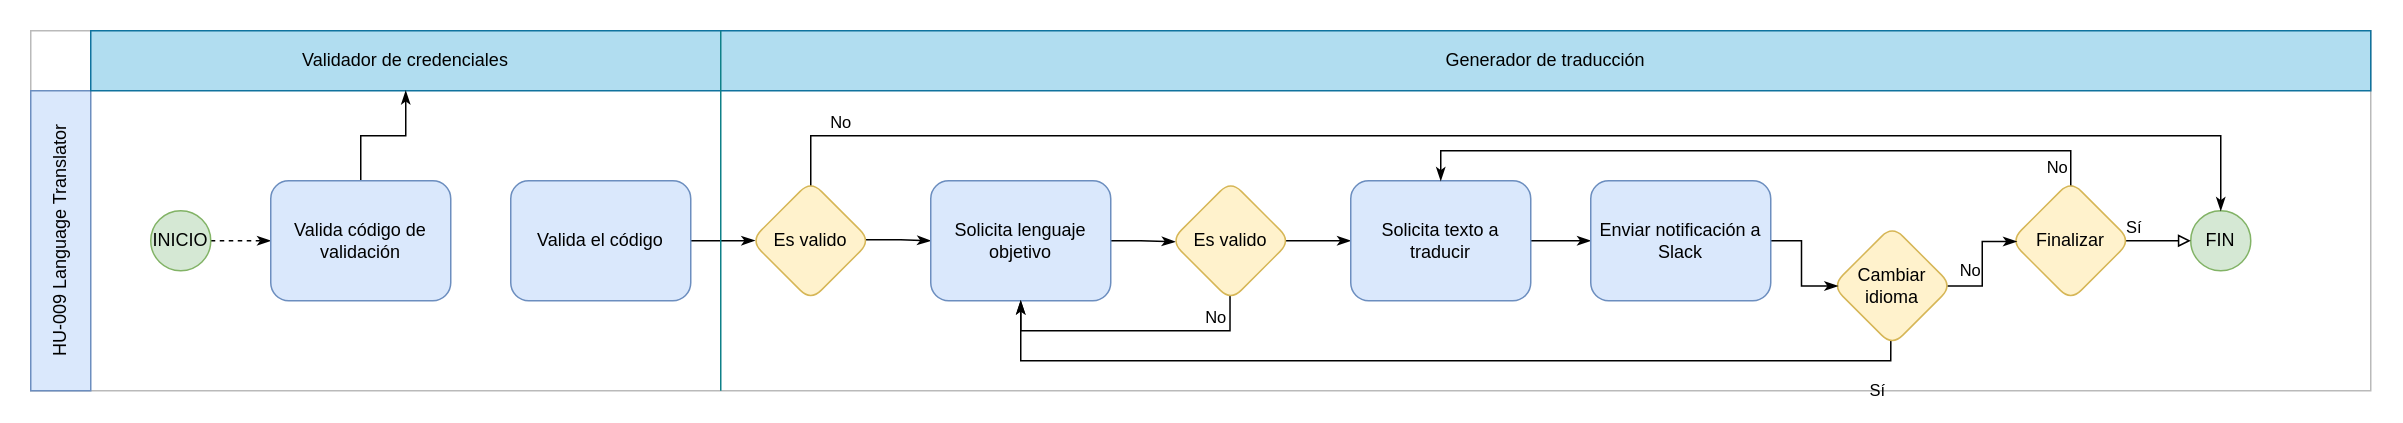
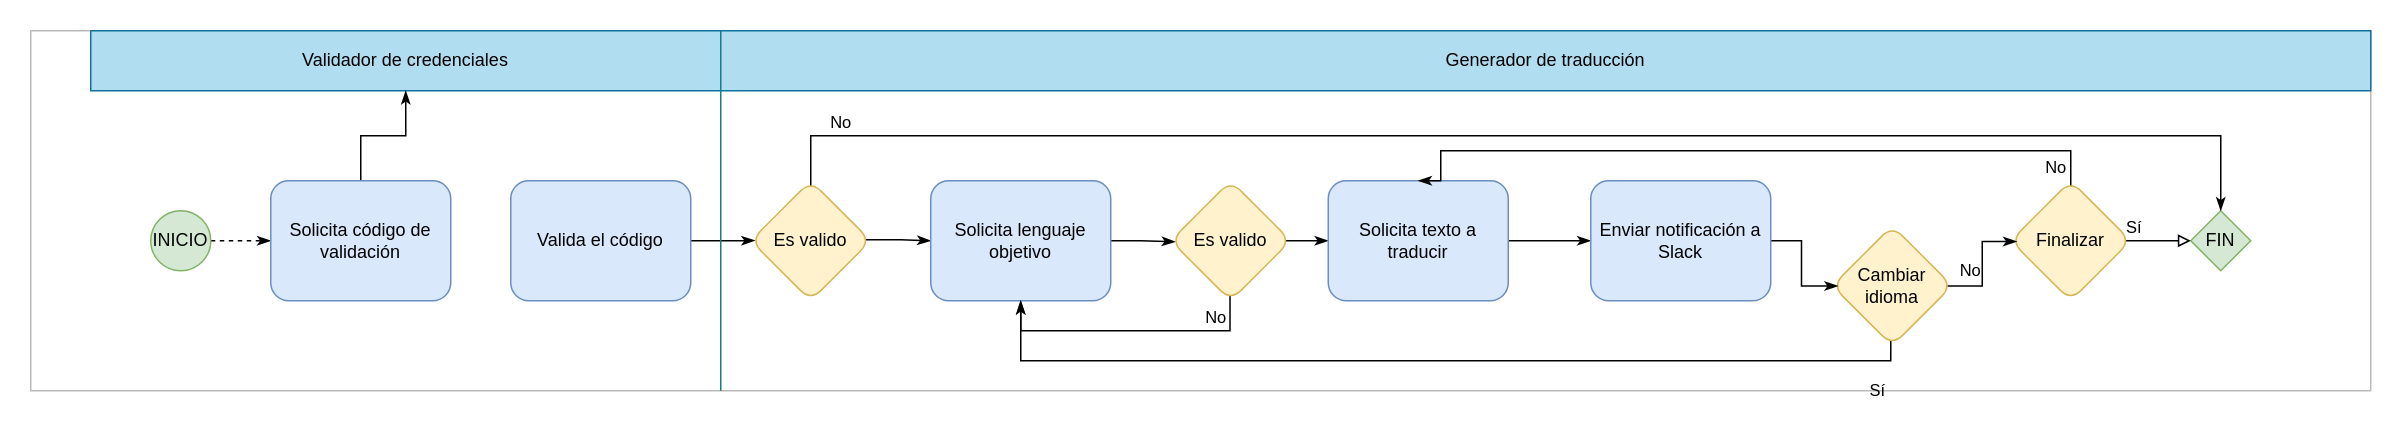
  <mxCell id="0" />
  <mxCell id="1" parent="0" />
  <mxCell id="2" value="" style="rounded=0;whiteSpace=wrap;html=1;strokeColor=#BABABA;" parent="1" vertex="1"><mxGeometry x="20" y="20" width="1560" height="240" as="geometry" /></mxCell>
- <mxCell id="3" value="HU-009 Language Translator" style="rounded=0;whiteSpace=wrap;html=1;fillColor=#dae8fc;strokeColor=#6c8ebf;textDirection=ltr;horizontal=0;" parent="1" vertex="1"><mxGeometry x="20" y="60" width="40" height="200" as="geometry" /></mxCell>
  <mxCell id="4" value="" style="rounded=0;whiteSpace=wrap;html=1;fillColor=#b1ddf0;strokeColor=#10739e;" parent="1" vertex="1"><mxGeometry x="60" y="20" width="1520" height="40" as="geometry" /></mxCell>
  <mxCell id="5" style="edgeStyle=orthogonalEdgeStyle;rounded=0;orthogonalLoop=1;jettySize=auto;html=1;exitX=1;exitY=0.5;exitDx=0;exitDy=0;entryX=0;entryY=0.5;entryDx=0;entryDy=0;endArrow=classicThin;endFill=1;dashed=1;" parent="1" source="6" target="8" edge="1"><mxGeometry relative="1" as="geometry" /></mxCell>
  <mxCell id="6" value="INICIO" style="ellipse;whiteSpace=wrap;html=1;aspect=fixed;shadow=0;fillColor=#d5e8d4;strokeColor=#82b366;" parent="1" vertex="1"><mxGeometry x="100" y="140" width="40" height="40" as="geometry" /></mxCell>
  <mxCell id="7" style="edgeStyle=orthogonalEdgeStyle;rounded=0;orthogonalLoop=1;jettySize=auto;html=1;endArrow=classicThin;endFill=1;" parent="1" source="8" target="37" edge="1"><mxGeometry relative="1" as="geometry" /></mxCell>
- <mxCell id="8" value="Valida código de validación" style="rounded=1;whiteSpace=wrap;html=1;shadow=0;fillColor=#dae8fc;strokeColor=#6c8ebf;" parent="1" vertex="1"><mxGeometry x="180" y="120" width="120" height="80" as="geometry" /></mxCell>
+ <mxCell id="8" value="Solicita código de validación" style="rounded=1;whiteSpace=wrap;html=1;shadow=0;fillColor=#dae8fc;strokeColor=#6c8ebf;" parent="1" vertex="1"><mxGeometry x="180" y="120" width="120" height="80" as="geometry" /></mxCell>
  <mxCell id="9" style="edgeStyle=orthogonalEdgeStyle;rounded=0;orthogonalLoop=1;jettySize=auto;html=1;entryX=0.035;entryY=0.499;entryDx=0;entryDy=0;entryPerimeter=0;endArrow=classicThin;endFill=1;" parent="1" source="10" target="15" edge="1"><mxGeometry relative="1" as="geometry" /></mxCell>
  <mxCell id="10" value="Valida el código" style="rounded=1;whiteSpace=wrap;html=1;shadow=0;fillColor=#dae8fc;strokeColor=#6c8ebf;" parent="1" vertex="1"><mxGeometry x="340" y="120" width="120" height="80" as="geometry" /></mxCell>
- <mxCell id="11" value="&lt;div&gt;FIN&lt;/div&gt;" style="ellipse;whiteSpace=wrap;html=1;aspect=fixed;shadow=0;fillColor=#d5e8d4;strokeColor=#82b366;" parent="1" vertex="1"><mxGeometry x="1460" y="140" width="40" height="40" as="geometry" /></mxCell>
+ <mxCell id="11" value="&lt;div&gt;FIN&lt;/div&gt;" style="rhombus;whiteSpace=wrap;html=1;aspect=fixed;shadow=0;fillColor=#d5e8d4;strokeColor=#82b366;" parent="1" vertex="1"><mxGeometry x="1460" y="140" width="40" height="40" as="geometry" /></mxCell>
  <mxCell id="12" style="edgeStyle=orthogonalEdgeStyle;rounded=0;orthogonalLoop=1;jettySize=auto;html=1;entryX=0.5;entryY=0;entryDx=0;entryDy=0;exitX=0.517;exitY=0.06;exitDx=0;exitDy=0;exitPerimeter=0;endArrow=classicThin;endFill=1;" parent="1" source="15" target="11" edge="1"><mxGeometry relative="1" as="geometry"><Array as="points"><mxPoint x="540" y="125" /><mxPoint x="540" y="90" /><mxPoint x="1480" y="90" /></Array></mxGeometry></mxCell>
  <mxCell id="13" value="No" style="edgeLabel;html=1;align=center;verticalAlign=middle;resizable=0;points=[];labelBackgroundColor=none;" parent="12" vertex="1" connectable="0"><mxGeometry x="-0.889" relative="1" as="geometry"><mxPoint x="-1" y="-10" as="offset" /></mxGeometry></mxCell>
  <mxCell id="14" style="edgeStyle=orthogonalEdgeStyle;rounded=0;orthogonalLoop=1;jettySize=auto;html=1;entryX=0;entryY=0.5;entryDx=0;entryDy=0;exitX=0.958;exitY=0.491;exitDx=0;exitDy=0;exitPerimeter=0;endArrow=classicThin;endFill=1;" parent="1" source="15" target="17" edge="1"><mxGeometry relative="1" as="geometry" /></mxCell>
  <mxCell id="15" value="Es valido" style="rhombus;whiteSpace=wrap;html=1;shadow=0;rounded=1;fillColor=#fff2cc;strokeColor=#d6b656;" parent="1" vertex="1"><mxGeometry x="500" y="120" width="80" height="80" as="geometry" /></mxCell>
  <mxCell id="16" style="edgeStyle=orthogonalEdgeStyle;rounded=0;orthogonalLoop=1;jettySize=auto;html=1;entryX=0.038;entryY=0.508;entryDx=0;entryDy=0;entryPerimeter=0;endArrow=classicThin;endFill=1;" parent="1" source="17" target="21" edge="1"><mxGeometry relative="1" as="geometry" /></mxCell>
  <mxCell id="17" value="Solicita lenguaje objetivo" style="rounded=1;whiteSpace=wrap;html=1;shadow=0;fillColor=#dae8fc;strokeColor=#6c8ebf;" parent="1" vertex="1"><mxGeometry x="620" y="120" width="120" height="80" as="geometry" /></mxCell>
  <mxCell id="18" style="edgeStyle=orthogonalEdgeStyle;rounded=0;orthogonalLoop=1;jettySize=auto;html=1;entryX=0.5;entryY=1;entryDx=0;entryDy=0;exitX=0.494;exitY=0.951;exitDx=0;exitDy=0;exitPerimeter=0;endArrow=classicThin;endFill=1;" parent="1" source="21" target="17" edge="1"><mxGeometry relative="1" as="geometry"><Array as="points"><mxPoint x="820" y="220" /><mxPoint x="680" y="220" /></Array></mxGeometry></mxCell>
  <mxCell id="19" value="No" style="edgeLabel;html=1;align=center;verticalAlign=middle;resizable=0;points=[];labelBackgroundColor=none;" parent="18" vertex="1" connectable="0"><mxGeometry x="-0.264" y="2" relative="1" as="geometry"><mxPoint x="33" y="-12" as="offset" /></mxGeometry></mxCell>
  <mxCell id="20" style="edgeStyle=orthogonalEdgeStyle;rounded=0;orthogonalLoop=1;jettySize=auto;html=1;exitX=0.954;exitY=0.5;exitDx=0;exitDy=0;entryX=0;entryY=0.5;entryDx=0;entryDy=0;exitPerimeter=0;endArrow=classicThin;endFill=1;" parent="1" source="21" target="23" edge="1"><mxGeometry relative="1" as="geometry" /></mxCell>
  <mxCell id="21" value="Es valido" style="rhombus;whiteSpace=wrap;html=1;shadow=0;rounded=1;fillColor=#fff2cc;strokeColor=#d6b656;" parent="1" vertex="1"><mxGeometry x="780" y="120" width="80" height="80" as="geometry" /></mxCell>
  <mxCell id="22" style="edgeStyle=orthogonalEdgeStyle;rounded=0;orthogonalLoop=1;jettySize=auto;html=1;entryX=0;entryY=0.5;entryDx=0;entryDy=0;endArrow=classicThin;endFill=1;" parent="1" source="23" target="35" edge="1"><mxGeometry relative="1" as="geometry" /></mxCell>
- <mxCell id="23" value="Solicita texto a traducir" style="rounded=1;whiteSpace=wrap;html=1;shadow=0;fillColor=#dae8fc;strokeColor=#6c8ebf;" parent="1" vertex="1"><mxGeometry x="900" y="120" width="120" height="80" as="geometry" /></mxCell>
+ <mxCell id="23" value="Solicita texto a traducir" style="rounded=1;whiteSpace=wrap;html=1;shadow=0;fillColor=#dae8fc;strokeColor=#6c8ebf;" parent="1" vertex="1"><mxGeometry x="885" y="120" width="120" height="80" as="geometry" /></mxCell>
  <mxCell id="24" style="edgeStyle=orthogonalEdgeStyle;rounded=0;orthogonalLoop=1;jettySize=auto;html=1;entryX=0;entryY=0.5;entryDx=0;entryDy=0;endArrow=block;endFill=0;exitX=0.96;exitY=0.5;exitDx=0;exitDy=0;exitPerimeter=0;" parent="1" source="28" target="11" edge="1"><mxGeometry relative="1" as="geometry" /></mxCell>
  <mxCell id="25" value="Sí" style="edgeLabel;html=1;align=center;verticalAlign=middle;resizable=0;points=[];labelBackgroundColor=none;" parent="24" vertex="1" connectable="0"><mxGeometry x="-0.778" relative="1" as="geometry"><mxPoint y="-10" as="offset" /></mxGeometry></mxCell>
  <mxCell id="26" style="edgeStyle=orthogonalEdgeStyle;rounded=0;orthogonalLoop=1;jettySize=auto;html=1;entryX=0.5;entryY=0;entryDx=0;entryDy=0;endArrow=classicThin;endFill=1;exitX=0.516;exitY=0.048;exitDx=0;exitDy=0;exitPerimeter=0;" parent="1" source="28" target="23" edge="1"><mxGeometry relative="1" as="geometry"><Array as="points"><mxPoint x="1380" y="124" /><mxPoint x="1380" y="100" /><mxPoint x="960" y="100" /></Array></mxGeometry></mxCell>
  <mxCell id="27" value="No" style="edgeLabel;html=1;align=center;verticalAlign=middle;resizable=0;points=[];labelBackgroundColor=none;" parent="26" vertex="1" connectable="0"><mxGeometry x="-0.869" relative="1" as="geometry"><mxPoint x="-5" y="10" as="offset" /></mxGeometry></mxCell>
  <mxCell id="28" value="Finalizar" style="rhombus;whiteSpace=wrap;html=1;shadow=0;rounded=1;fillColor=#fff2cc;strokeColor=#d6b656;" parent="1" vertex="1"><mxGeometry x="1340" y="120" width="80" height="80" as="geometry" /></mxCell>
  <mxCell id="29" style="edgeStyle=orthogonalEdgeStyle;rounded=0;orthogonalLoop=1;jettySize=auto;html=1;endArrow=classicThin;endFill=1;exitX=0.488;exitY=0.948;exitDx=0;exitDy=0;exitPerimeter=0;" parent="1" source="33" edge="1"><mxGeometry relative="1" as="geometry"><mxPoint x="680" y="200" as="targetPoint" /><Array as="points"><mxPoint x="1260" y="240" /><mxPoint x="680" y="240" /><mxPoint x="680" y="200" /></Array></mxGeometry></mxCell>
  <mxCell id="30" value="Sí" style="edgeLabel;html=1;align=center;verticalAlign=middle;resizable=0;points=[];labelBackgroundColor=none;" parent="29" vertex="1" connectable="0"><mxGeometry x="-0.965" relative="1" as="geometry"><mxPoint x="-10" y="23" as="offset" /></mxGeometry></mxCell>
  <mxCell id="31" style="edgeStyle=orthogonalEdgeStyle;rounded=0;orthogonalLoop=1;jettySize=auto;html=1;entryX=0.05;entryY=0.506;entryDx=0;entryDy=0;endArrow=classicThin;endFill=1;exitX=0.959;exitY=0.503;exitDx=0;exitDy=0;exitPerimeter=0;entryPerimeter=0;" parent="1" source="33" target="28" edge="1"><mxGeometry relative="1" as="geometry" /></mxCell>
  <mxCell id="32" value="No" style="edgeLabel;html=1;align=center;verticalAlign=middle;resizable=0;points=[];labelBackgroundColor=none;" parent="31" vertex="1" connectable="0"><mxGeometry x="-0.764" relative="1" as="geometry"><mxPoint x="6" y="-11" as="offset" /></mxGeometry></mxCell>
  <mxCell id="33" value="Cambiar idioma" style="rhombus;whiteSpace=wrap;html=1;shadow=0;rounded=1;fillColor=#fff2cc;strokeColor=#d6b656;" parent="1" vertex="1"><mxGeometry x="1221" y="150" width="80" height="80" as="geometry" /></mxCell>
  <mxCell id="34" style="edgeStyle=orthogonalEdgeStyle;rounded=0;orthogonalLoop=1;jettySize=auto;html=1;entryX=0.048;entryY=0.503;entryDx=0;entryDy=0;entryPerimeter=0;endArrow=classicThin;endFill=1;" parent="1" source="35" target="33" edge="1"><mxGeometry relative="1" as="geometry"><mxPoint x="1220" y="160" as="targetPoint" /></mxGeometry></mxCell>
  <mxCell id="35" value="Enviar notificación a Slack" style="rounded=1;whiteSpace=wrap;html=1;shadow=0;fillColor=#dae8fc;strokeColor=#6c8ebf;" parent="1" vertex="1"><mxGeometry x="1060" y="120" width="120" height="80" as="geometry" /></mxCell>
  <mxCell id="36" value="" style="endArrow=none;html=1;rounded=0;fillColor=#b0e3e6;strokeColor=#0e8088;" parent="1" edge="1"><mxGeometry width="50" height="50" relative="1" as="geometry"><mxPoint x="480" y="260" as="sourcePoint" /><mxPoint x="480" y="20" as="targetPoint" /></mxGeometry></mxCell>
  <mxCell id="37" value="Validador de credenciales" style="whiteSpace=wrap;html=1;labelBackgroundColor=none;strokeColor=none;fillColor=none;" parent="1" vertex="1"><mxGeometry x="60" y="20" width="420" height="40" as="geometry" /></mxCell>
  <mxCell id="38" value="Generador de traducción" style="whiteSpace=wrap;html=1;labelBackgroundColor=none;strokeColor=none;fillColor=none;" parent="1" vertex="1"><mxGeometry x="480" y="20" width="1100" height="40" as="geometry" /></mxCell>
